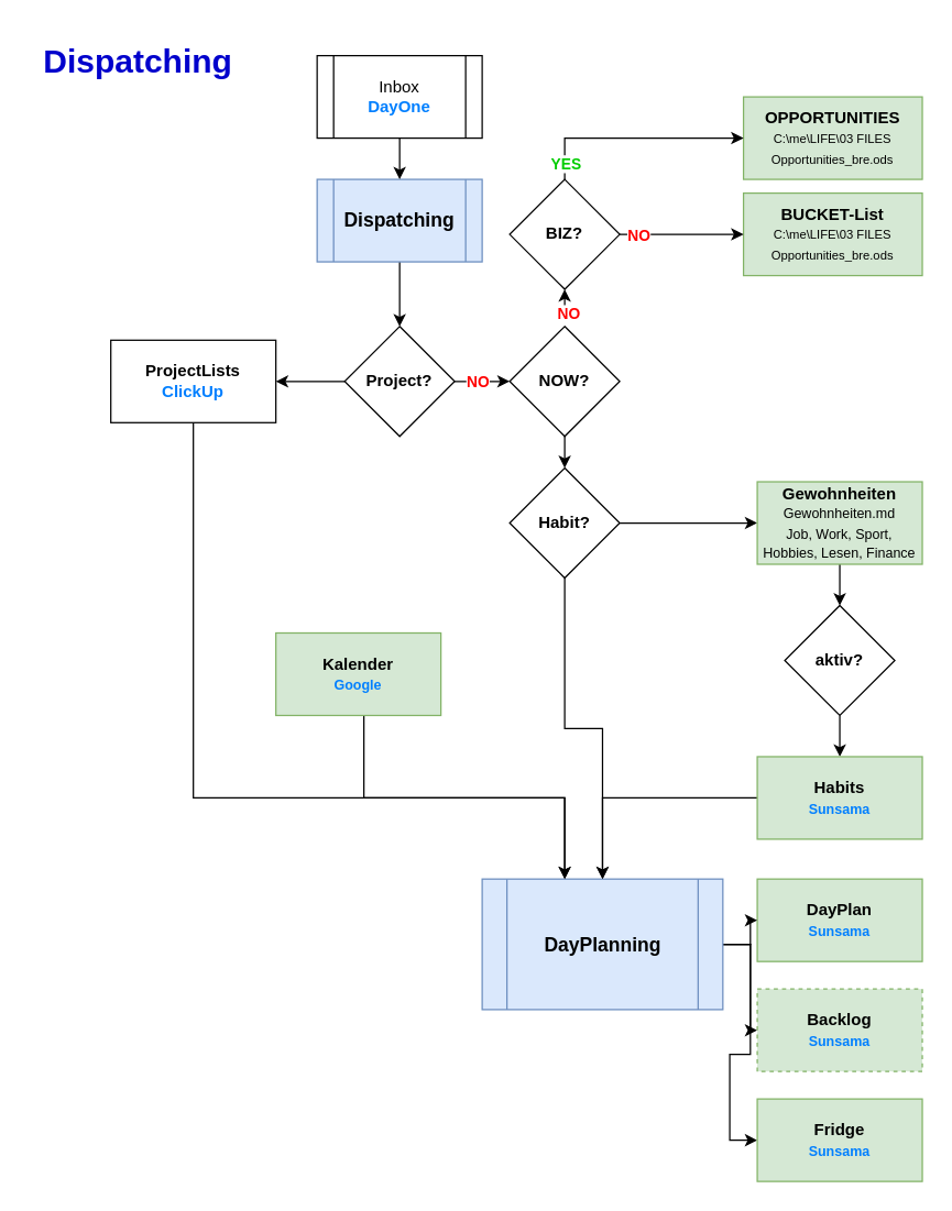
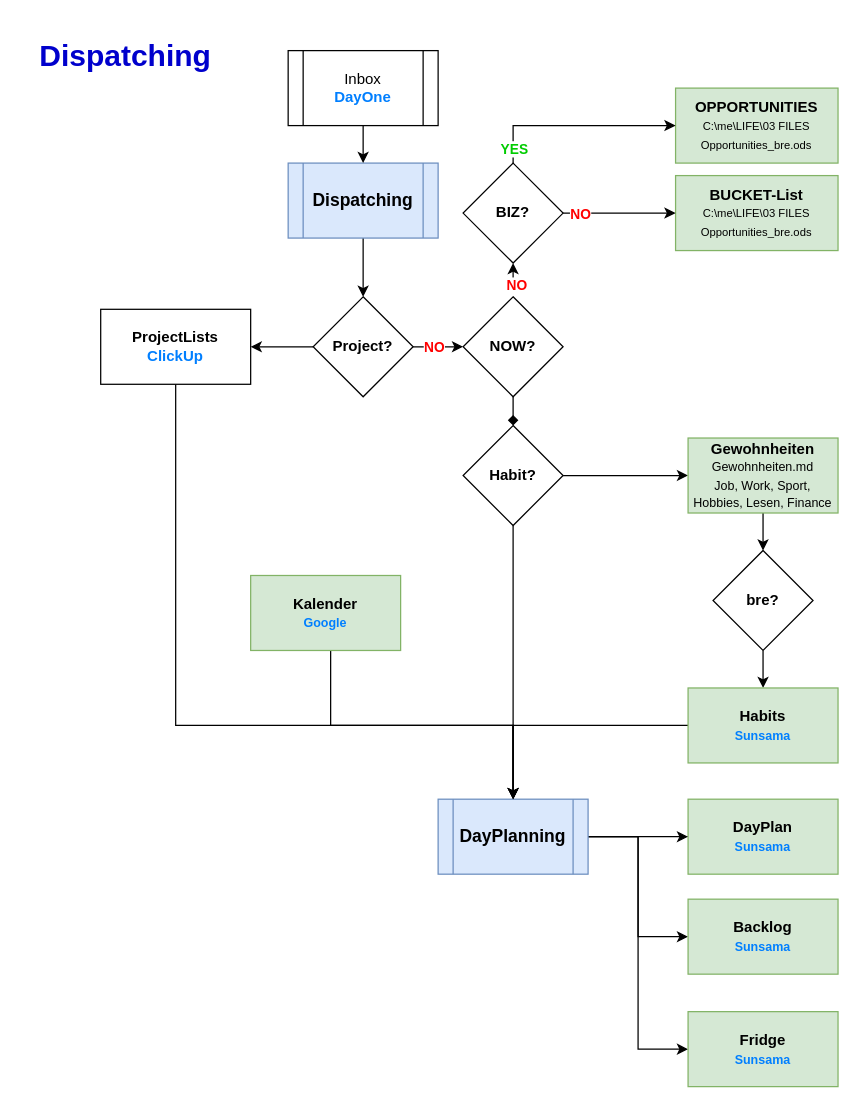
  <mxCell id="0" />
  <mxCell id="1" parent="0" />
  <mxCell id="2" value="&lt;font color=&quot;#0000cc&quot; style=&quot;font-size: 24px;&quot;&gt;&lt;b&gt;Dispatching&lt;/b&gt;&lt;/font&gt;" style="text;html=1;align=center;verticalAlign=middle;whiteSpace=wrap;rounded=0;" vertex="1" parent="1"><mxGeometry x="20" y="20" width="160" height="50" as="geometry" /></mxCell>
  <mxCell id="3" style="edgeStyle=orthogonalEdgeStyle;rounded=0;orthogonalLoop=1;jettySize=auto;html=1;entryX=0.5;entryY=0;entryDx=0;entryDy=0;" edge="1" parent="1" source="4" target="7"><mxGeometry relative="1" as="geometry" /></mxCell>
  <mxCell id="4" value="&lt;font style=&quot;font-size: 14px;&quot;&gt;&lt;b&gt;Dispatching&lt;/b&gt;&lt;/font&gt;" style="shape=process;whiteSpace=wrap;html=1;backgroundOutline=1;fillColor=#dae8fc;strokeColor=#6c8ebf;" vertex="1" parent="1"><mxGeometry x="230" y="130" width="120" height="60" as="geometry" /></mxCell>
  <mxCell id="5" style="edgeStyle=orthogonalEdgeStyle;rounded=0;orthogonalLoop=1;jettySize=auto;html=1;entryX=1;entryY=0.5;entryDx=0;entryDy=0;" edge="1" parent="1" source="7" target="9"><mxGeometry relative="1" as="geometry" /></mxCell>
  <mxCell id="6" style="edgeStyle=orthogonalEdgeStyle;rounded=0;orthogonalLoop=1;jettySize=auto;html=1;entryX=0;entryY=0.5;entryDx=0;entryDy=0;" edge="1" parent="1" source="7" target="14"><mxGeometry relative="1" as="geometry" /></mxCell>
  <mxCell id="7" value="&lt;b&gt;Project?&lt;/b&gt;" style="rhombus;whiteSpace=wrap;html=1;" vertex="1" parent="1"><mxGeometry x="250" y="237" width="80" height="80" as="geometry" /></mxCell>
  <mxCell id="8" style="edgeStyle=orthogonalEdgeStyle;rounded=0;orthogonalLoop=1;jettySize=auto;html=1;exitX=0.5;exitY=1;exitDx=0;exitDy=0;" edge="1" parent="1" source="9" target="33"><mxGeometry relative="1" as="geometry"><mxPoint x="120" y="380" as="sourcePoint" /><Array as="points"><mxPoint x="140" y="580" /><mxPoint x="410" y="580" /></Array></mxGeometry></mxCell>
  <mxCell id="9" value="&lt;b&gt;ProjectLists&lt;/b&gt;&lt;br&gt;&lt;b&gt;&lt;font color=&quot;#007fff&quot;&gt;ClickUp&lt;/font&gt;&lt;/b&gt;" style="rounded=0;whiteSpace=wrap;html=1;" vertex="1" parent="1"><mxGeometry x="80" y="247" width="120" height="60" as="geometry" /></mxCell>
  <mxCell id="10" value="&lt;b&gt;OPPORTUNITIES&lt;/b&gt;&lt;br&gt;&lt;font style=&quot;font-size: 9px;&quot;&gt;C:\me\LIFE\03 FILES&lt;/font&gt;&lt;div&gt;&lt;font style=&quot;font-size: 9px;&quot;&gt;Opportunities_bre.ods&lt;/font&gt;&lt;br&gt;&lt;/div&gt;" style="rounded=0;whiteSpace=wrap;html=1;fillColor=#d5e8d4;strokeColor=#82b366;" vertex="1" parent="1"><mxGeometry x="540" y="70" width="130" height="60" as="geometry" /></mxCell>
  <mxCell id="11" value="&lt;b&gt;BUCKET-List&lt;/b&gt;&lt;br&gt;&lt;font style=&quot;font-size: 9px;&quot;&gt;C:\me\LIFE\03 FILES&lt;/font&gt;&lt;div&gt;&lt;font style=&quot;font-size: 9px;&quot;&gt;Opportunities_bre.ods&lt;/font&gt;&lt;br&gt;&lt;/div&gt;" style="rounded=0;whiteSpace=wrap;html=1;fillColor=#d5e8d4;strokeColor=#82b366;" vertex="1" parent="1"><mxGeometry x="540" y="140" width="130" height="60" as="geometry" /></mxCell>
  <mxCell id="12" style="edgeStyle=orthogonalEdgeStyle;rounded=0;orthogonalLoop=1;jettySize=auto;html=1;exitX=0.5;exitY=0;exitDx=0;exitDy=0;" edge="1" parent="1" source="14" target="19"><mxGeometry relative="1" as="geometry" /></mxCell>
  <mxCell id="13" value="&lt;b&gt;&lt;font color=&quot;#ff0000&quot;&gt;NO&lt;/font&gt;&lt;/b&gt;&lt;div&gt;&lt;b&gt;&lt;font color=&quot;#ff0000&quot;&gt;&lt;br&gt;&lt;/font&gt;&lt;/b&gt;&lt;/div&gt;" style="edgeLabel;html=1;align=center;verticalAlign=middle;resizable=0;points=[];" vertex="1" connectable="0" parent="12"><mxGeometry x="-0.894" y="-2" relative="1" as="geometry"><mxPoint as="offset" /></mxGeometry></mxCell>
  <mxCell id="14" value="&lt;b&gt;NOW?&lt;/b&gt;" style="rhombus;whiteSpace=wrap;html=1;" vertex="1" parent="1"><mxGeometry x="370" y="237" width="80" height="80" as="geometry" /></mxCell>
  <mxCell id="15" style="edgeStyle=orthogonalEdgeStyle;rounded=0;orthogonalLoop=1;jettySize=auto;html=1;exitX=0.5;exitY=0;exitDx=0;exitDy=0;" edge="1" parent="1" source="19" target="10"><mxGeometry relative="1" as="geometry" /></mxCell>
  <mxCell id="16" value="&lt;b&gt;&lt;font color=&quot;#00cc00&quot;&gt;YES&lt;/font&gt;&lt;/b&gt;" style="edgeLabel;html=1;align=center;verticalAlign=middle;resizable=0;points=[];" vertex="1" connectable="0" parent="15"><mxGeometry x="-0.854" relative="1" as="geometry"><mxPoint as="offset" /></mxGeometry></mxCell>
  <mxCell id="17" style="edgeStyle=orthogonalEdgeStyle;rounded=0;orthogonalLoop=1;jettySize=auto;html=1;" edge="1" parent="1" source="19" target="11"><mxGeometry relative="1" as="geometry" /></mxCell>
  <mxCell id="18" value="&lt;b&gt;&lt;font color=&quot;#ff0000&quot;&gt;NO&lt;/font&gt;&lt;/b&gt;" style="edgeLabel;html=1;align=center;verticalAlign=middle;resizable=0;points=[];" vertex="1" connectable="0" parent="17"><mxGeometry x="-0.706" relative="1" as="geometry"><mxPoint as="offset" /></mxGeometry></mxCell>
  <mxCell id="19" value="&lt;b&gt;BIZ?&lt;/b&gt;" style="rhombus;whiteSpace=wrap;html=1;" vertex="1" parent="1"><mxGeometry x="370" y="130" width="80" height="80" as="geometry" /></mxCell>
  <mxCell id="20" value="&lt;b&gt;&lt;font color=&quot;#ff0000&quot;&gt;NO&lt;/font&gt;&lt;/b&gt;" style="edgeLabel;html=1;align=center;verticalAlign=middle;resizable=0;points=[];" vertex="1" connectable="0" parent="1"><mxGeometry x="343.004" y="274" as="geometry"><mxPoint x="3" y="3" as="offset" /></mxGeometry></mxCell>
  <mxCell id="21" style="edgeStyle=orthogonalEdgeStyle;rounded=0;orthogonalLoop=1;jettySize=auto;html=1;" edge="1" parent="1" source="23" target="26"><mxGeometry relative="1" as="geometry" /></mxCell>
  <mxCell id="22" style="edgeStyle=orthogonalEdgeStyle;rounded=0;orthogonalLoop=1;jettySize=auto;html=1;" edge="1" parent="1" source="23" target="33"><mxGeometry relative="1" as="geometry" /></mxCell>
  <mxCell id="23" value="&lt;b&gt;Habit?&lt;/b&gt;" style="rhombus;whiteSpace=wrap;html=1;" vertex="1" parent="1"><mxGeometry x="370" y="340" width="80" height="80" as="geometry" /></mxCell>
- <mxCell id="24" style="edgeStyle=orthogonalEdgeStyle;rounded=0;orthogonalLoop=1;jettySize=auto;html=1;entryX=0.5;entryY=0;entryDx=0;entryDy=0;" edge="1" parent="1" source="14" target="23"><mxGeometry relative="1" as="geometry" /></mxCell>
+ <mxCell id="24" style="edgeStyle=orthogonalEdgeStyle;rounded=0;orthogonalLoop=1;jettySize=auto;html=1;entryX=0.5;entryY=0;entryDx=0;entryDy=0;endArrow=diamond;" edge="1" parent="1" source="14" target="23"><mxGeometry relative="1" as="geometry" /></mxCell>
  <mxCell id="25" style="edgeStyle=orthogonalEdgeStyle;rounded=0;orthogonalLoop=1;jettySize=auto;html=1;" edge="1" parent="1" source="26" target="37"><mxGeometry relative="1" as="geometry" /></mxCell>
  <mxCell id="26" value="&lt;b&gt;Gewohnheiten&lt;/b&gt;&lt;br&gt;&lt;font size=&quot;1&quot;&gt;Gewohnheiten.md&lt;br&gt;Job, Work, Sport, Hobbies, Lesen, Finance&lt;/font&gt;" style="rounded=0;whiteSpace=wrap;html=1;fillColor=#d5e8d4;strokeColor=#82b366;" vertex="1" parent="1"><mxGeometry x="550" y="350" width="120" height="60" as="geometry" /></mxCell>
  <mxCell id="27" style="edgeStyle=orthogonalEdgeStyle;rounded=0;orthogonalLoop=1;jettySize=auto;html=1;entryX=0.5;entryY=0;entryDx=0;entryDy=0;" edge="1" parent="1" source="28" target="4"><mxGeometry relative="1" as="geometry" /></mxCell>
  <mxCell id="28" value="Inbox&lt;br&gt;&lt;b&gt;&lt;font color=&quot;#007fff&quot;&gt;DayOne&lt;/font&gt;&lt;/b&gt;" style="shape=process;whiteSpace=wrap;html=1;backgroundOutline=1;" vertex="1" parent="1"><mxGeometry x="230" y="40" width="120" height="60" as="geometry" /></mxCell>
  <mxCell id="29" value="&lt;b&gt;DayPlan&lt;/b&gt;&lt;br&gt;&lt;font color=&quot;#007fff&quot; size=&quot;1&quot;&gt;&lt;b&gt;Sunsama&lt;/b&gt;&lt;/font&gt;" style="rounded=0;whiteSpace=wrap;html=1;fillColor=#d5e8d4;strokeColor=#82b366;" vertex="1" parent="1"><mxGeometry x="550" y="639" width="120" height="60" as="geometry" /></mxCell>
  <mxCell id="30" style="edgeStyle=orthogonalEdgeStyle;rounded=0;orthogonalLoop=1;jettySize=auto;html=1;" edge="1" parent="1" source="33" target="29"><mxGeometry relative="1" as="geometry" /></mxCell>
  <mxCell id="31" style="edgeStyle=orthogonalEdgeStyle;rounded=0;orthogonalLoop=1;jettySize=auto;html=1;entryX=0;entryY=0.5;entryDx=0;entryDy=0;" edge="1" parent="1" source="33" target="35"><mxGeometry relative="1" as="geometry" /></mxCell>
  <mxCell id="32" style="edgeStyle=orthogonalEdgeStyle;rounded=0;orthogonalLoop=1;jettySize=auto;html=1;entryX=0;entryY=0.5;entryDx=0;entryDy=0;" edge="1" parent="1" source="33" target="34"><mxGeometry relative="1" as="geometry" /></mxCell>
- <mxCell id="33" value="&lt;font style=&quot;font-size: 14px;&quot;&gt;&lt;b&gt;DayPlanning&lt;/b&gt;&lt;/font&gt;" style="shape=process;whiteSpace=wrap;html=1;backgroundOutline=1;fillColor=#dae8fc;strokeColor=#6c8ebf;" vertex="1" parent="1"><mxGeometry x="350" y="639" width="175" height="95" as="geometry" /></mxCell>
- <mxCell id="34" value="&lt;b&gt;Fridge&lt;/b&gt;&lt;br&gt;&lt;font color=&quot;#007fff&quot; size=&quot;1&quot;&gt;&lt;b&gt;Sunsama&lt;/b&gt;&lt;/font&gt;" style="rounded=0;whiteSpace=wrap;html=1;fillColor=#d5e8d4;strokeColor=#82b366;" vertex="1" parent="1"><mxGeometry x="550" y="799" width="120" height="60" as="geometry" /></mxCell>
- <mxCell id="35" value="&lt;b&gt;Backlog&lt;/b&gt;&lt;br&gt;&lt;font color=&quot;#007fff&quot; size=&quot;1&quot;&gt;&lt;b&gt;Sunsama&lt;/b&gt;&lt;/font&gt;" style="rounded=0;whiteSpace=wrap;html=1;fillColor=#d5e8d4;strokeColor=#82b366;dashed=1;" vertex="1" parent="1"><mxGeometry x="550" y="719" width="120" height="60" as="geometry" /></mxCell>
+ <mxCell id="33" value="&lt;font style=&quot;font-size: 14px;&quot;&gt;&lt;b&gt;DayPlanning&lt;/b&gt;&lt;/font&gt;" style="shape=process;whiteSpace=wrap;html=1;backgroundOutline=1;fillColor=#dae8fc;strokeColor=#6c8ebf;" vertex="1" parent="1"><mxGeometry x="350" y="639" width="120" height="60" as="geometry" /></mxCell>
+ <mxCell id="34" value="&lt;b&gt;Fridge&lt;/b&gt;&lt;br&gt;&lt;font color=&quot;#007fff&quot; size=&quot;1&quot;&gt;&lt;b&gt;Sunsama&lt;/b&gt;&lt;/font&gt;" style="rounded=0;whiteSpace=wrap;html=1;fillColor=#d5e8d4;strokeColor=#82b366;" vertex="1" parent="1"><mxGeometry x="550" y="809" width="120" height="60" as="geometry" /></mxCell>
+ <mxCell id="35" value="&lt;b&gt;Backlog&lt;/b&gt;&lt;br&gt;&lt;font color=&quot;#007fff&quot; size=&quot;1&quot;&gt;&lt;b&gt;Sunsama&lt;/b&gt;&lt;/font&gt;" style="rounded=0;whiteSpace=wrap;html=1;fillColor=#d5e8d4;strokeColor=#82b366;" vertex="1" parent="1"><mxGeometry x="550" y="719" width="120" height="60" as="geometry" /></mxCell>
  <mxCell id="36" style="edgeStyle=orthogonalEdgeStyle;rounded=0;orthogonalLoop=1;jettySize=auto;html=1;" edge="1" parent="1" source="37" target="39"><mxGeometry relative="1" as="geometry" /></mxCell>
- <mxCell id="37" value="&lt;b&gt;aktiv?&lt;/b&gt;" style="rhombus;whiteSpace=wrap;html=1;" vertex="1" parent="1"><mxGeometry x="570" y="440" width="80" height="80" as="geometry" /></mxCell>
+ <mxCell id="37" value="&lt;b&gt;bre?&lt;/b&gt;" style="rhombus;whiteSpace=wrap;html=1;" vertex="1" parent="1"><mxGeometry x="570" y="440" width="80" height="80" as="geometry" /></mxCell>
  <mxCell id="38" style="edgeStyle=orthogonalEdgeStyle;rounded=0;orthogonalLoop=1;jettySize=auto;html=1;" edge="1" parent="1" source="39" target="33"><mxGeometry relative="1" as="geometry" /></mxCell>
  <mxCell id="39" value="&lt;b&gt;Habits&lt;/b&gt;&lt;br&gt;&lt;font color=&quot;#007fff&quot; size=&quot;1&quot;&gt;&lt;b&gt;Sunsama&lt;/b&gt;&lt;/font&gt;" style="rounded=0;whiteSpace=wrap;html=1;fillColor=#d5e8d4;strokeColor=#82b366;" vertex="1" parent="1"><mxGeometry x="550" y="550" width="120" height="60" as="geometry" /></mxCell>
  <mxCell id="40" style="edgeStyle=orthogonalEdgeStyle;rounded=0;orthogonalLoop=1;jettySize=auto;html=1;exitX=0.5;exitY=1;exitDx=0;exitDy=0;" edge="1" parent="1" source="41" target="33"><mxGeometry relative="1" as="geometry"><Array as="points"><mxPoint x="264" y="580" /><mxPoint x="410" y="580" /></Array></mxGeometry></mxCell>
  <mxCell id="41" value="&lt;b&gt;Kalender&lt;/b&gt;&lt;br&gt;&lt;font color=&quot;#007fff&quot; size=&quot;1&quot;&gt;&lt;b&gt;Google&lt;/b&gt;&lt;/font&gt;" style="rounded=0;whiteSpace=wrap;html=1;fillColor=#d5e8d4;strokeColor=#82b366;" vertex="1" parent="1"><mxGeometry x="200" y="460" width="120" height="60" as="geometry" /></mxCell>
